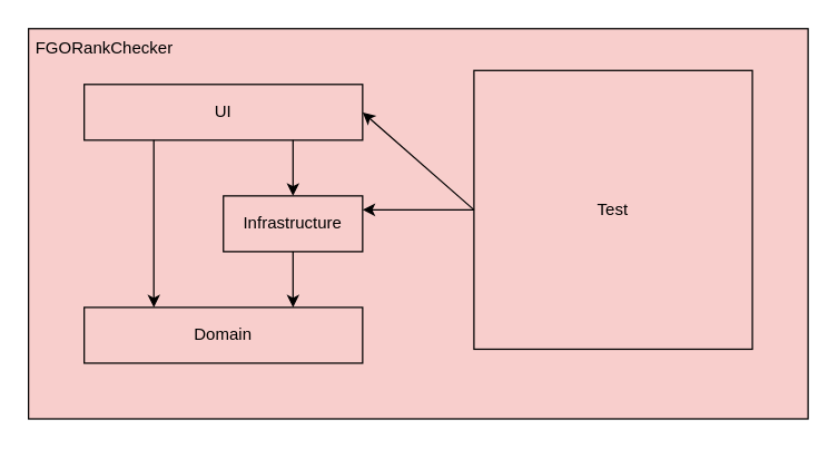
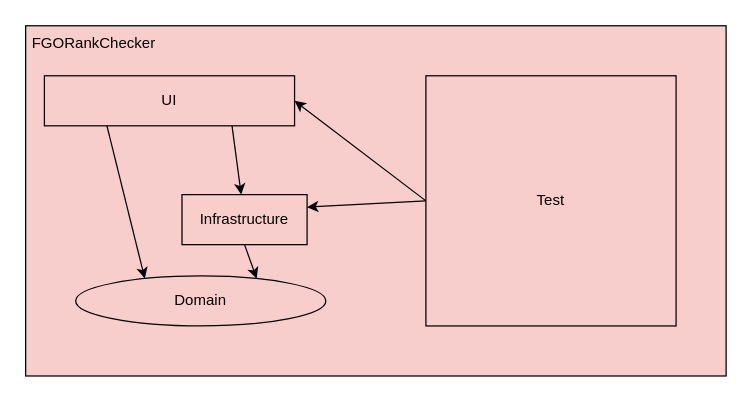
  <mxCell id="0" />
  <mxCell id="1" value="ソリューション" parent="0" />
  <mxCell id="2" value="&amp;nbsp;&lt;span style=&quot;background-color: transparent;&quot;&gt;FGORankChecker&lt;/span&gt;" style="rounded=0;whiteSpace=wrap;html=1;fontColor=default;align=left;verticalAlign=top;fillColor=#f8cecc;" parent="1" vertex="1"><mxGeometry x="20" y="20" width="560" height="280" as="geometry" /></mxCell>
- <mxCell id="3" value="&lt;span style=&quot;&quot;&gt;Infrastructure&lt;/span&gt;" style="rounded=0;whiteSpace=wrap;html=1;fillColor=none;fontColor=default;" parent="1" vertex="1"><mxGeometry x="160" y="140" width="100" height="40" as="geometry" /></mxCell>
+ <mxCell id="3" value="&lt;span style=&quot;&quot;&gt;Infrastructure&lt;/span&gt;" style="rounded=0;whiteSpace=wrap;html=1;fillColor=none;fontColor=default;" parent="1" vertex="1"><mxGeometry x="145" y="155" width="100" height="40" as="geometry" /></mxCell>
  <mxCell id="4" style="edgeStyle=none;html=1;exitX=0.25;exitY=1;exitDx=0;exitDy=0;entryX=0.25;entryY=0;entryDx=0;entryDy=0;" parent="1" source="9" target="10" edge="1"><mxGeometry relative="1" as="geometry"><mxPoint x="350" y="90" as="sourcePoint" /><mxPoint x="270" y="90" as="targetPoint" /></mxGeometry></mxCell>
  <mxCell id="5" style="edgeStyle=none;html=1;exitX=0.75;exitY=1;exitDx=0;exitDy=0;" parent="1" source="9" target="3" edge="1"><mxGeometry relative="1" as="geometry"><mxPoint x="130" y="100" as="sourcePoint" /><mxPoint x="130" y="220" as="targetPoint" /></mxGeometry></mxCell>
  <mxCell id="6" style="edgeStyle=none;html=1;exitX=0.5;exitY=1;exitDx=0;exitDy=0;entryX=0.75;entryY=0;entryDx=0;entryDy=0;" parent="1" source="3" target="10" edge="1"><mxGeometry relative="1" as="geometry"><mxPoint x="209.55" y="180" as="sourcePoint" /><mxPoint x="209.55" y="220" as="targetPoint" /></mxGeometry></mxCell>
  <mxCell id="7" style="edgeStyle=none;html=1;exitX=0;exitY=0.5;exitDx=0;exitDy=0;entryX=1;entryY=0.25;entryDx=0;entryDy=0;" parent="1" source="11" target="3" edge="1"><mxGeometry relative="1" as="geometry"><mxPoint x="350" y="90" as="sourcePoint" /><mxPoint x="270" y="90" as="targetPoint" /></mxGeometry></mxCell>
  <mxCell id="8" value="プロジェクト" style="" parent="0" />
- <mxCell id="9" value="&lt;span style=&quot;&quot;&gt;UI&lt;/span&gt;" style="rounded=0;whiteSpace=wrap;html=1;fillColor=none;fontColor=default;" parent="8" vertex="1"><mxGeometry x="60" y="60" width="200" height="40" as="geometry" /></mxCell>
- <mxCell id="10" value="&lt;span style=&quot;&quot;&gt;Domain&lt;/span&gt;" style="rounded=0;whiteSpace=wrap;html=1;fillColor=none;fontColor=light-dark(#000000,#FFFFFF);" parent="8" vertex="1"><mxGeometry x="60" y="220" width="200" height="40" as="geometry" /></mxCell>
- <mxCell id="11" value="&lt;div&gt;&lt;span style=&quot;background-color: transparent;&quot;&gt;Test&lt;/span&gt;&lt;br&gt;&lt;/div&gt;" style="rounded=0;whiteSpace=wrap;html=1;fillColor=none;fontColor=default;" parent="8" vertex="1"><mxGeometry x="340" y="50" width="200" height="200" as="geometry" /></mxCell>
+ <mxCell id="9" value="&lt;span style=&quot;&quot;&gt;UI&lt;/span&gt;" style="rounded=0;whiteSpace=wrap;html=1;fillColor=none;fontColor=default;" parent="8" vertex="1"><mxGeometry x="35" y="60" width="200" height="40" as="geometry" /></mxCell>
+ <mxCell id="10" value="&lt;span style=&quot;&quot;&gt;Domain&lt;/span&gt;" style="ellipse;whiteSpace=wrap;html=1;fillColor=none;fontColor=light-dark(#000000,#FFFFFF);" parent="8" vertex="1"><mxGeometry x="60" y="220" width="200" height="40" as="geometry" /></mxCell>
+ <mxCell id="11" value="&lt;div&gt;&lt;span style=&quot;background-color: transparent;&quot;&gt;Test&lt;/span&gt;&lt;br&gt;&lt;/div&gt;" style="rounded=0;whiteSpace=wrap;html=1;fillColor=none;fontColor=default;" parent="8" vertex="1"><mxGeometry x="340" y="60" width="200" height="200" as="geometry" /></mxCell>
  <mxCell id="12" style="edgeStyle=none;html=1;exitX=0;exitY=0.5;exitDx=0;exitDy=0;entryX=1;entryY=0.5;entryDx=0;entryDy=0;" parent="8" source="11" target="9" edge="1"><mxGeometry relative="1" as="geometry"><mxPoint x="380" y="90" as="sourcePoint" /><mxPoint x="330" y="90" as="targetPoint" /></mxGeometry></mxCell>
